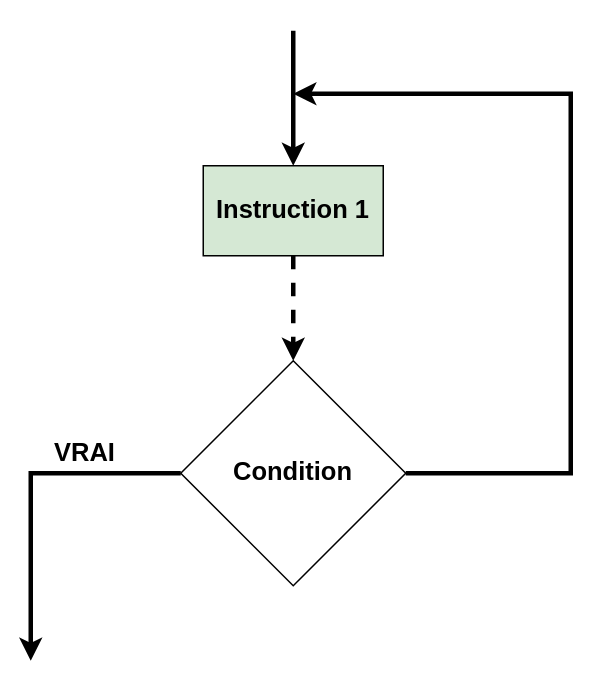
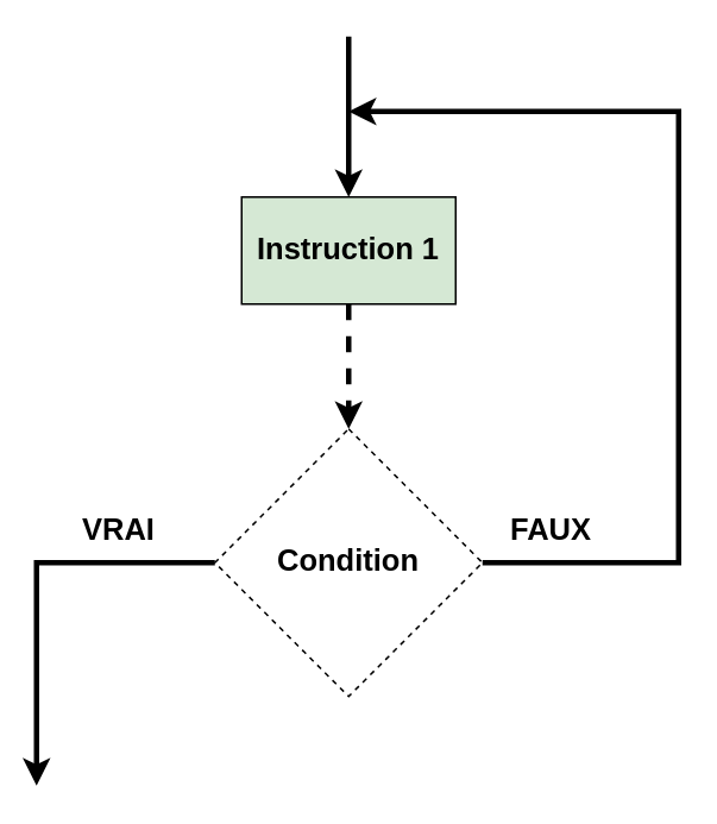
  <mxCell id="0" />
  <mxCell id="1" parent="0" />
- <mxCell id="2" value="&lt;b&gt;&lt;font style=&quot;font-size: 17px;&quot;&gt;Condition&lt;/font&gt;&lt;/b&gt;" style="rhombus;whiteSpace=wrap;html=1;" vertex="1" parent="1"><mxGeometry x="120" y="240" width="150" height="150" as="geometry" /></mxCell>
+ <mxCell id="2" value="&lt;b&gt;&lt;font style=&quot;font-size: 17px;&quot;&gt;Condition&lt;/font&gt;&lt;/b&gt;" style="rhombus;whiteSpace=wrap;html=1;dashed=1;" vertex="1" parent="1"><mxGeometry x="120" y="240" width="150" height="150" as="geometry" /></mxCell>
  <mxCell id="3" value="&lt;b&gt;Instruction 1&lt;/b&gt;" style="rounded=0;whiteSpace=wrap;html=1;fontSize=17;fillColor=#d5e8d4;" vertex="1" parent="1"><mxGeometry x="135" y="110" width="120" height="60" as="geometry" /></mxCell>
  <mxCell id="4" value="" style="endArrow=classic;html=1;rounded=0;fontSize=17;entryX=0.5;entryY=0;entryDx=0;entryDy=0;strokeWidth=3;" edge="1" parent="1" target="3"><mxGeometry width="50" height="50" relative="1" as="geometry"><mxPoint x="195" y="20" as="sourcePoint" /><mxPoint x="260" y="320" as="targetPoint" /></mxGeometry></mxCell>
  <mxCell id="5" value="" style="endArrow=classic;html=1;rounded=0;fontSize=17;strokeWidth=3;exitX=0.5;exitY=1;exitDx=0;exitDy=0;dashed=1;" edge="1" parent="1" source="3" target="2"><mxGeometry width="50" height="50" relative="1" as="geometry"><mxPoint x="205" y="30" as="sourcePoint" /><mxPoint x="205" y="120" as="targetPoint" /></mxGeometry></mxCell>
  <mxCell id="6" value="" style="endArrow=classic;html=1;rounded=0;fontSize=17;strokeWidth=3;exitX=0;exitY=0.5;exitDx=0;exitDy=0;" edge="1" parent="1" source="2"><mxGeometry width="50" height="50" relative="1" as="geometry"><mxPoint x="205" y="180" as="sourcePoint" /><mxPoint x="20" y="440" as="targetPoint" /><Array as="points"><mxPoint x="20" y="315" /></Array></mxGeometry></mxCell>
- <mxCell id="8" value="VRAI" style="text;strokeColor=none;fillColor=none;align=left;verticalAlign=middle;spacingLeft=4;spacingRight=4;overflow=hidden;points=[[0,0.5],[1,0.5]];portConstraint=eastwest;rotatable=0;fontSize=17;fontStyle=1" vertex="1" parent="1"><mxGeometry x="30" y="285" width="80" height="30" as="geometry" /></mxCell>
+ <mxCell id="7" value="FAUX" style="text;strokeColor=none;fillColor=none;align=left;verticalAlign=middle;spacingLeft=4;spacingRight=4;overflow=hidden;points=[[0,0.5],[1,0.5]];portConstraint=eastwest;rotatable=0;fontSize=17;fontStyle=1" vertex="1" parent="1"><mxGeometry x="280" y="280" width="80" height="30" as="geometry" /></mxCell>
+ <mxCell id="8" value="VRAI" style="text;strokeColor=none;fillColor=none;align=left;verticalAlign=middle;spacingLeft=4;spacingRight=4;overflow=hidden;points=[[0,0.5],[1,0.5]];portConstraint=eastwest;rotatable=0;fontSize=17;fontStyle=1" vertex="1" parent="1"><mxGeometry x="40" y="280" width="80" height="30" as="geometry" /></mxCell>
  <mxCell id="9" value="" style="endArrow=classic;html=1;rounded=0;fontSize=17;strokeWidth=3;exitX=1;exitY=0.5;exitDx=0;exitDy=0;" edge="1" parent="1" source="2"><mxGeometry width="50" height="50" relative="1" as="geometry"><mxPoint x="205" y="30" as="sourcePoint" /><mxPoint x="195" y="62" as="targetPoint" /><Array as="points"><mxPoint x="380" y="315" /><mxPoint x="380" y="62" /></Array></mxGeometry></mxCell>
